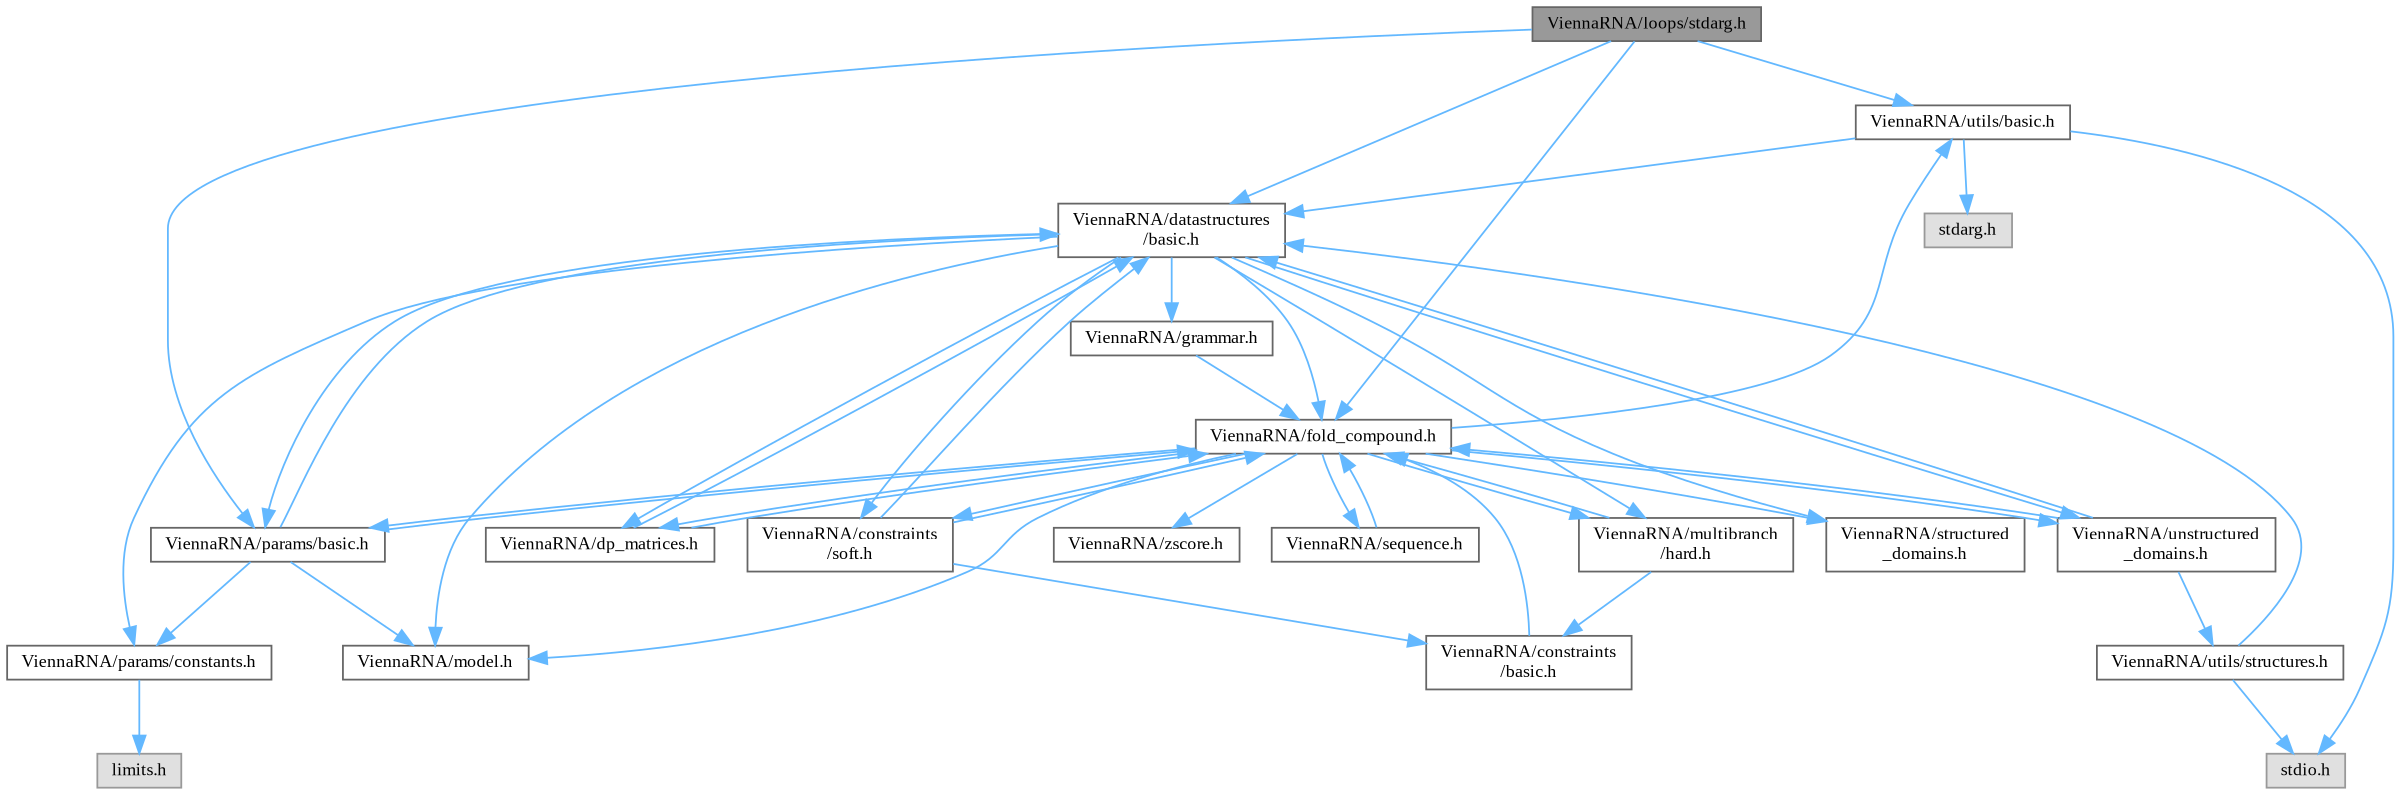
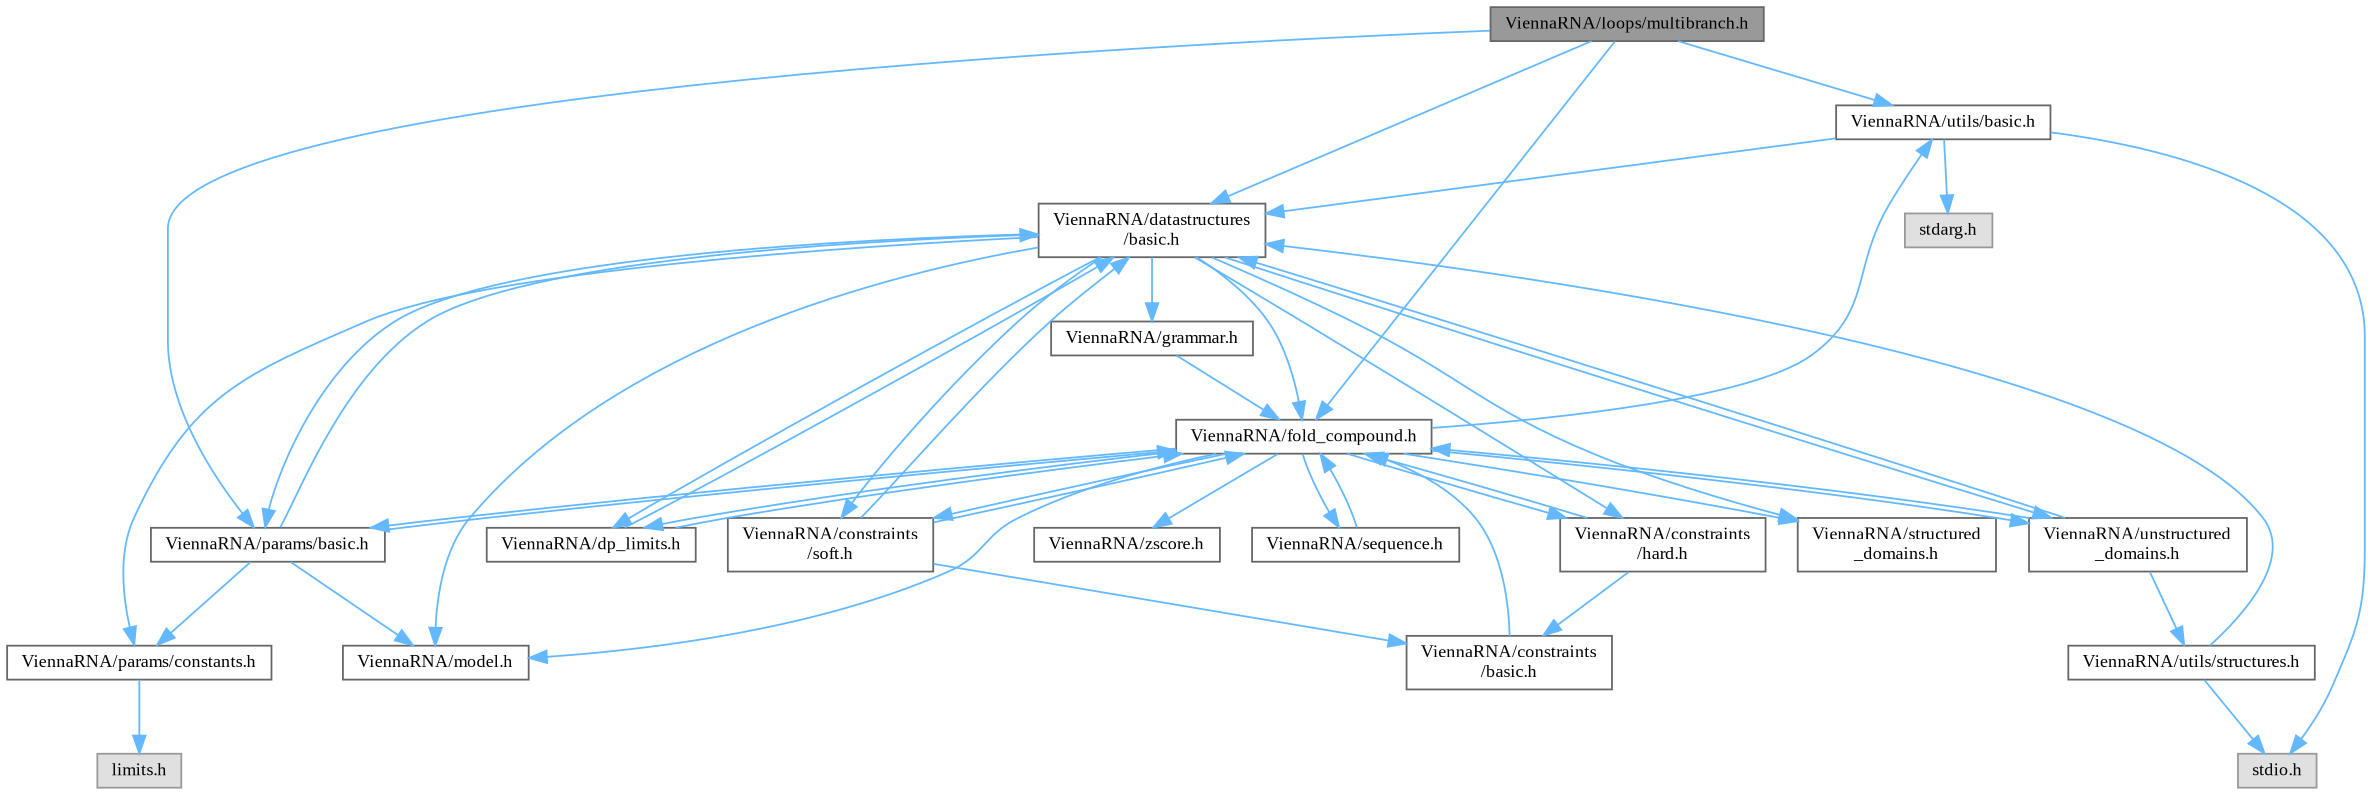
  digraph {
    fontname="Liberation Serif"
    node [color=grey40 fillcolor=white fontname="Liberation Serif" fontsize=10 shape=box style=filled]
    edge [color=steelblue1 fontname="Liberation Serif" fontsize=10 labelfontname=Helvetica labelfontsize=10 style=solid]
-   n1 [color=gray40 fillcolor=grey60 fontcolor=black height=0.2 label="ViennaRNA/loops/stdarg.h" width=0.4]
+   n1 [color=gray40 fillcolor=grey60 fontcolor=black height=0.2 label="ViennaRNA/loops/multibranch.h" width=0.4]
    n2 [height=0.2 label="ViennaRNA/utils/basic.h" width=0.4]
    n3 [height=0.2 label="ViennaRNA/datastructures\l/basic.h" width=0.4]
    n4 [height=0.2 label="ViennaRNA/fold_compound.h" width=0.4]
    n5 [height=0.2 label="ViennaRNA/params/basic.h" width=0.4]
    n6 [color=grey60 fillcolor="#E0E0E0" height=0.2 label="stdio.h" width=0.4]
    n7 [color=grey60 fillcolor="#E0E0E0" height=0.2 label="stdarg.h" width=0.4]
    n8 [height=0.2 label="ViennaRNA/params/constants.h" width=0.4]
    n9 [height=0.2 label="ViennaRNA/model.h" width=0.4]
-   n10 [height=0.2 label="ViennaRNA/dp_matrices.h" width=0.4]
-   n11 [height=0.2 label="ViennaRNA/multibranch\l/hard.h" width=0.4]
+   n10 [height=0.2 label="ViennaRNA/dp_limits.h" width=0.4]
+   n11 [height=0.2 label="ViennaRNA/constraints\l/hard.h" width=0.4]
    n12 [height=0.2 label="ViennaRNA/constraints\l/soft.h" width=0.4]
    n13 [height=0.2 label="ViennaRNA/grammar.h" width=0.4]
    n14 [height=0.2 label="ViennaRNA/structured\l_domains.h" width=0.4]
    n15 [height=0.2 label="ViennaRNA/unstructured\l_domains.h" width=0.4]
    n16 [height=0.2 label="ViennaRNA/sequence.h" width=0.4]
    n17 [height=0.2 label="ViennaRNA/zscore.h" width=0.4]
    n18 [color=grey60 fillcolor="#E0E0E0" height=0.2 label="limits.h" width=0.4]
    n19 [height=0.2 label="ViennaRNA/constraints\l/basic.h" width=0.4]
    n20 [height=0.2 label="ViennaRNA/utils/structures.h" width=0.4]
    n1 -> n2
    n1 -> n3
    n1 -> n4
    n1 -> n5
    n2 -> n3
    n2 -> n6
    n2 -> n7
    n3 -> n4
    n3 -> n5
    n3 -> n8
    n3 -> n9
    n3 -> n10
    n3 -> n11
    n3 -> n12
    n3 -> n13
    n3 -> n14
    n3 -> n15
    n4 -> n2
    n4 -> n5
    n4 -> n9
    n4 -> n10
    n4 -> n11
    n4 -> n12
    n4 -> n14
    n4 -> n15
    n4 -> n16
    n4 -> n17
    n5 -> n3
    n5 -> n4
    n5 -> n8
    n5 -> n9
    n8 -> n18
    n10 -> n3
    n10 -> n4
    n11 -> n4
    n11 -> n19
    n12 -> n3
    n12 -> n4
    n12 -> n19
    n13 -> n4
    n15 -> n3
    n15 -> n4
    n15 -> n20
    n16 -> n4
    n19 -> n4
    n20 -> n3
    n20 -> n6
  }
